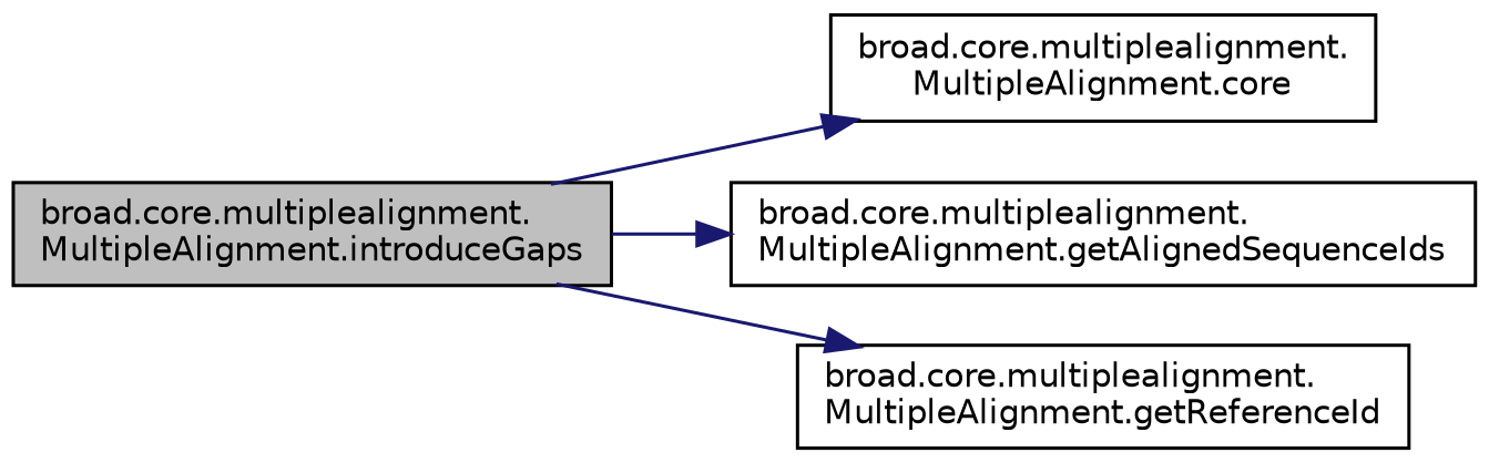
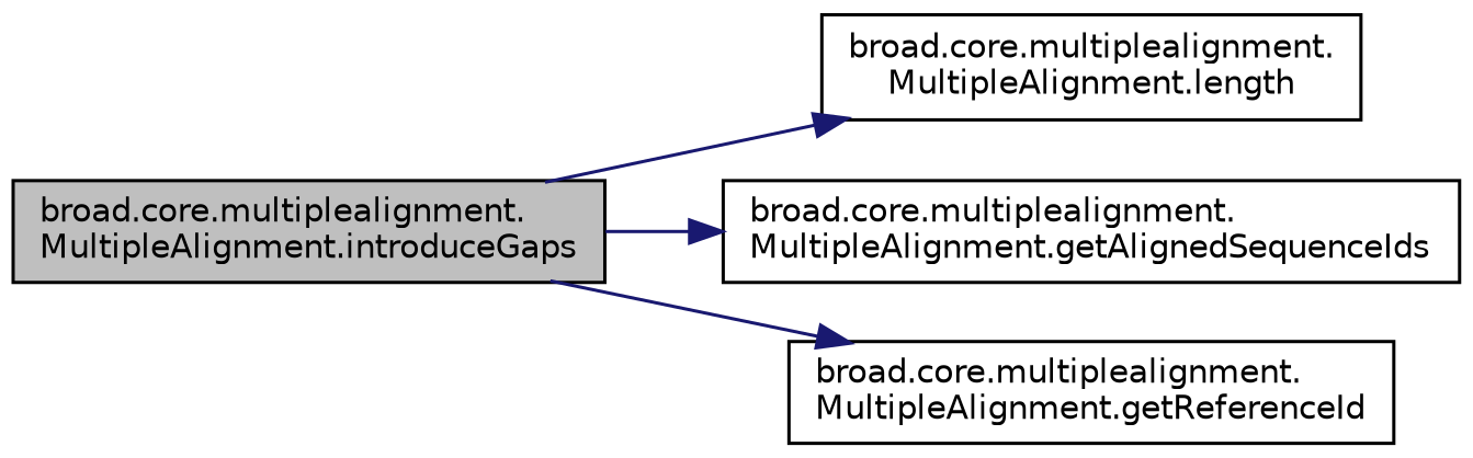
  digraph {
    rankdir=LR
    node [color=black fillcolor=white fontname=Helvetica fontsize=10 shape=record style=filled]
    edge [color=midnightblue fontname=Helvetica fontsize=10 labelfontname=Helvetica labelfontsize=10 style=solid]
    n1 [fillcolor=grey75 fontcolor=black height=0.2 label="broad.core.multiplealignment.\lMultipleAlignment.introduceGaps" width=0.4]
-   n2 [height=0.2 label="broad.core.multiplealignment.\lMultipleAlignment.core" width=0.4]
+   n2 [height=0.2 label="broad.core.multiplealignment.\lMultipleAlignment.length" width=0.4]
    n3 [height=0.2 label="broad.core.multiplealignment.\lMultipleAlignment.getAlignedSequenceIds" width=0.4]
    n4 [height=0.2 label="broad.core.multiplealignment.\lMultipleAlignment.getReferenceId" width=0.4]
    n1 -> n2
    n1 -> n3
    n1 -> n4
  }
